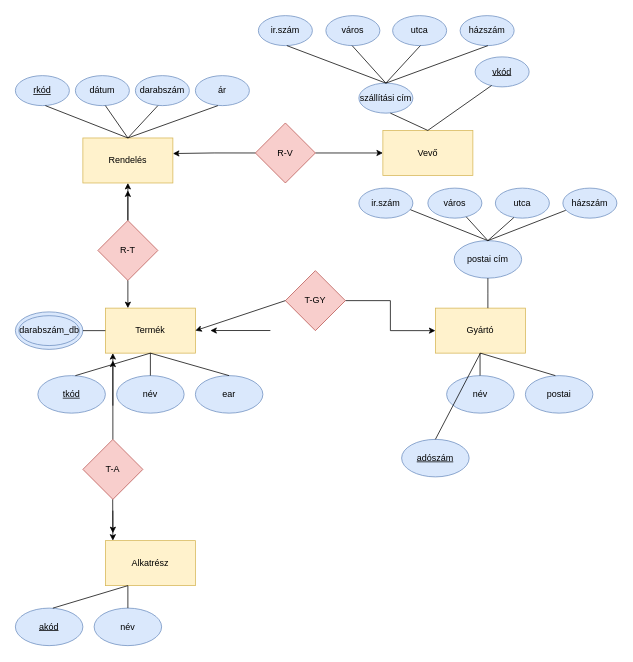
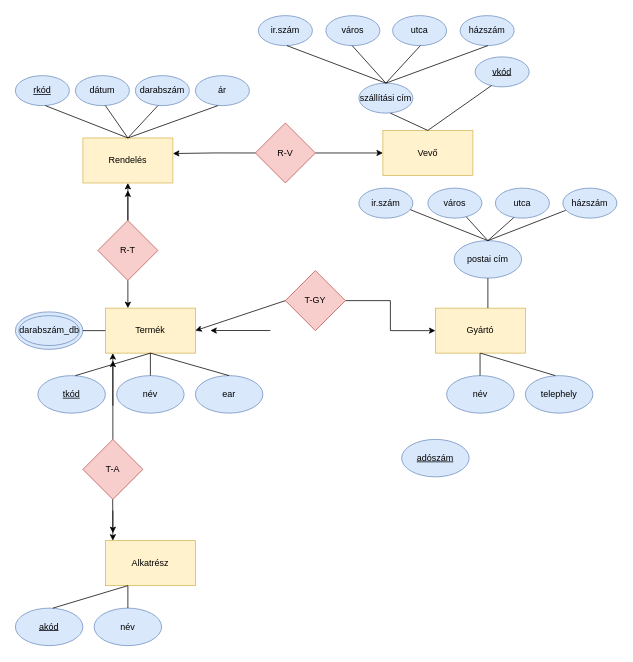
  <mxCell id="0" />
  <mxCell id="1" parent="0" />
  <mxCell id="2" value="Termék" style="rounded=0;whiteSpace=wrap;html=1;fillColor=#fff2cc;strokeColor=#d6b656;" parent="1" vertex="1"><mxGeometry x="140" y="410" width="120" height="60" as="geometry" /></mxCell>
  <mxCell id="3" value="" style="edgeStyle=orthogonalEdgeStyle;rounded=0;orthogonalLoop=1;jettySize=auto;html=1;entryX=0;entryY=0.5;entryDx=0;entryDy=0;" parent="1" source="4" target="5" edge="1"><mxGeometry relative="1" as="geometry"><mxPoint x="540" y="440" as="targetPoint" /></mxGeometry></mxCell>
  <mxCell id="4" value="T-GY" style="rhombus;whiteSpace=wrap;html=1;fillColor=#f8cecc;strokeColor=#b85450;" parent="1" vertex="1"><mxGeometry x="380" y="360" width="80" height="80" as="geometry" /></mxCell>
  <mxCell id="5" value="Gyártó" style="rounded=0;whiteSpace=wrap;html=1;fillColor=#fff2cc;strokeColor=#d6b656;" parent="1" vertex="1"><mxGeometry x="580" y="410" width="120" height="60" as="geometry" /></mxCell>
  <mxCell id="6" value="" style="endArrow=classic;html=1;rounded=0;entryX=1;entryY=0.5;entryDx=0;entryDy=0;exitX=0;exitY=0.5;exitDx=0;exitDy=0;" parent="1" source="4" target="2" edge="1"><mxGeometry width="50" height="50" relative="1" as="geometry"><mxPoint x="370" y="440" as="sourcePoint" /><mxPoint x="420" y="390" as="targetPoint" /></mxGeometry></mxCell>
  <mxCell id="7" value="" style="endArrow=classic;html=1;rounded=0;" parent="1" edge="1"><mxGeometry width="50" height="50" relative="1" as="geometry"><mxPoint x="360" y="439.86" as="sourcePoint" /><mxPoint x="280" y="439.86" as="targetPoint" /></mxGeometry></mxCell>
  <mxCell id="8" value="név" style="ellipse;whiteSpace=wrap;html=1;fillColor=#dae8fc;strokeColor=#6c8ebf;" parent="1" vertex="1"><mxGeometry x="155" y="500" width="90" height="50" as="geometry" /></mxCell>
  <mxCell id="9" value="ear" style="ellipse;whiteSpace=wrap;html=1;fillColor=#dae8fc;strokeColor=#6c8ebf;" parent="1" vertex="1"><mxGeometry x="260" y="500" width="90" height="50" as="geometry" /></mxCell>
  <mxCell id="10" value="&lt;u&gt;tkód&lt;/u&gt;" style="ellipse;whiteSpace=wrap;html=1;fillColor=#dae8fc;strokeColor=#6c8ebf;" parent="1" vertex="1"><mxGeometry x="50" y="500" width="90" height="50" as="geometry" /></mxCell>
  <mxCell id="11" value="név" style="ellipse;whiteSpace=wrap;html=1;fillColor=#dae8fc;strokeColor=#6c8ebf;" parent="1" vertex="1"><mxGeometry x="595" y="500" width="90" height="50" as="geometry" /></mxCell>
- <mxCell id="12" value="postai" style="ellipse;whiteSpace=wrap;html=1;fillColor=#dae8fc;strokeColor=#6c8ebf;" parent="1" vertex="1"><mxGeometry x="700" y="500" width="90" height="50" as="geometry" /></mxCell>
+ <mxCell id="12" value="telephely" style="ellipse;whiteSpace=wrap;html=1;fillColor=#dae8fc;strokeColor=#6c8ebf;" parent="1" vertex="1"><mxGeometry x="700" y="500" width="90" height="50" as="geometry" /></mxCell>
  <mxCell id="13" value="&lt;u&gt;adószám&lt;/u&gt;" style="ellipse;whiteSpace=wrap;html=1;fillColor=#dae8fc;strokeColor=#6c8ebf;" parent="1" vertex="1"><mxGeometry x="535" y="585" width="90" height="50" as="geometry" /></mxCell>
  <mxCell id="14" value="" style="endArrow=none;html=1;rounded=0;" parent="1" edge="1"><mxGeometry width="50" height="50" relative="1" as="geometry"><mxPoint x="100" y="500" as="sourcePoint" /><mxPoint x="200" y="470" as="targetPoint" /></mxGeometry></mxCell>
  <mxCell id="15" value="" style="endArrow=none;html=1;rounded=0;" parent="1" edge="1"><mxGeometry width="50" height="50" relative="1" as="geometry"><mxPoint x="200" y="500" as="sourcePoint" /><mxPoint x="200" y="470" as="targetPoint" /></mxGeometry></mxCell>
  <mxCell id="16" value="" style="endArrow=none;html=1;rounded=0;exitX=0.5;exitY=0;exitDx=0;exitDy=0;" parent="1" source="9" edge="1"><mxGeometry width="50" height="50" relative="1" as="geometry"><mxPoint x="340" y="500" as="sourcePoint" /><mxPoint x="200" y="470" as="targetPoint" /></mxGeometry></mxCell>
- <mxCell id="17" value="" style="endArrow=none;html=1;rounded=0;entryX=0.5;entryY=1;entryDx=0;entryDy=0;exitX=0.5;exitY=0;exitDx=0;exitDy=0;" parent="1" source="13" target="5" edge="1"><mxGeometry width="50" height="50" relative="1" as="geometry"><mxPoint x="500" y="500" as="sourcePoint" /><mxPoint x="550" y="450" as="targetPoint" /></mxGeometry></mxCell>
  <mxCell id="18" value="" style="endArrow=none;html=1;rounded=0;" parent="1" edge="1"><mxGeometry width="50" height="50" relative="1" as="geometry"><mxPoint x="639.57" y="500" as="sourcePoint" /><mxPoint x="639.57" y="470" as="targetPoint" /></mxGeometry></mxCell>
  <mxCell id="19" value="" style="endArrow=none;html=1;rounded=0;" parent="1" edge="1"><mxGeometry width="50" height="50" relative="1" as="geometry"><mxPoint x="740" y="500" as="sourcePoint" /><mxPoint x="640" y="470" as="targetPoint" /></mxGeometry></mxCell>
  <mxCell id="20" value="postai cím" style="ellipse;whiteSpace=wrap;html=1;fillColor=#dae8fc;strokeColor=#6c8ebf;" parent="1" vertex="1"><mxGeometry x="605" y="320" width="90" height="50" as="geometry" /></mxCell>
  <mxCell id="21" style="edgeStyle=orthogonalEdgeStyle;rounded=0;orthogonalLoop=1;jettySize=auto;html=1;exitX=0.5;exitY=1;exitDx=0;exitDy=0;strokeColor=default;endArrow=none;endFill=0;" parent="1" source="20" edge="1"><mxGeometry relative="1" as="geometry"><mxPoint x="650" y="410" as="targetPoint" /></mxGeometry></mxCell>
  <mxCell id="22" value="város" style="ellipse;whiteSpace=wrap;html=1;fillColor=#dae8fc;strokeColor=#6c8ebf;" parent="1" vertex="1"><mxGeometry x="570" y="250" width="72" height="40" as="geometry" /></mxCell>
  <mxCell id="23" value="utca" style="ellipse;whiteSpace=wrap;html=1;fillColor=#dae8fc;strokeColor=#6c8ebf;" parent="1" vertex="1"><mxGeometry x="660" y="250" width="72" height="40" as="geometry" /></mxCell>
  <mxCell id="24" value="házszám" style="ellipse;whiteSpace=wrap;html=1;fillColor=#dae8fc;strokeColor=#6c8ebf;" parent="1" vertex="1"><mxGeometry x="750" y="250" width="72" height="40" as="geometry" /></mxCell>
  <mxCell id="25" value="" style="endArrow=none;html=1;rounded=0;entryX=0.343;entryY=0.979;entryDx=0;entryDy=0;entryPerimeter=0;exitX=0.5;exitY=0;exitDx=0;exitDy=0;" parent="1" source="20" target="23" edge="1"><mxGeometry width="50" height="50" relative="1" as="geometry"><mxPoint x="660" y="320" as="sourcePoint" /><mxPoint x="710" y="270" as="targetPoint" /></mxGeometry></mxCell>
  <mxCell id="26" value="ir.szám" style="ellipse;whiteSpace=wrap;html=1;fillColor=#dae8fc;strokeColor=#6c8ebf;" parent="1" vertex="1"><mxGeometry x="478" y="250" width="72" height="40" as="geometry" /></mxCell>
  <mxCell id="27" value="" style="endArrow=none;html=1;rounded=0;entryX=0.71;entryY=0.956;entryDx=0;entryDy=0;entryPerimeter=0;" parent="1" target="22" edge="1"><mxGeometry width="50" height="50" relative="1" as="geometry"><mxPoint x="650" y="320" as="sourcePoint" /><mxPoint x="690" y="270" as="targetPoint" /></mxGeometry></mxCell>
  <mxCell id="28" value="" style="endArrow=none;html=1;rounded=0;entryX=0.954;entryY=0.72;entryDx=0;entryDy=0;entryPerimeter=0;exitX=0.5;exitY=0;exitDx=0;exitDy=0;" parent="1" source="20" target="26" edge="1"><mxGeometry width="50" height="50" relative="1" as="geometry"><mxPoint x="605" y="340" as="sourcePoint" /><mxPoint x="655" y="290" as="targetPoint" /></mxGeometry></mxCell>
  <mxCell id="29" value="" style="endArrow=none;html=1;rounded=0;entryX=0.053;entryY=0.74;entryDx=0;entryDy=0;entryPerimeter=0;exitX=0.5;exitY=0;exitDx=0;exitDy=0;" parent="1" source="20" target="24" edge="1"><mxGeometry width="50" height="50" relative="1" as="geometry"><mxPoint x="695" y="345" as="sourcePoint" /><mxPoint x="745" y="295" as="targetPoint" /></mxGeometry></mxCell>
  <mxCell id="30" value="Alkatrész" style="rounded=0;whiteSpace=wrap;html=1;fillColor=#fff2cc;strokeColor=#d6b656;" parent="1" vertex="1"><mxGeometry x="140" y="720" width="120" height="60" as="geometry" /></mxCell>
  <mxCell id="31" value="T-A" style="rhombus;whiteSpace=wrap;html=1;fillColor=#f8cecc;strokeColor=#b85450;" parent="1" vertex="1"><mxGeometry x="110" y="585" width="80" height="80" as="geometry" /></mxCell>
  <mxCell id="32" value="" style="endArrow=classic;html=1;rounded=0;exitX=0.5;exitY=0;exitDx=0;exitDy=0;entryX=0.083;entryY=1;entryDx=0;entryDy=0;entryPerimeter=0;" parent="1" source="31" target="2" edge="1"><mxGeometry width="50" height="50" relative="1" as="geometry"><mxPoint x="152.2" y="578.35" as="sourcePoint" /><mxPoint x="150" y="472" as="targetPoint" /></mxGeometry></mxCell>
  <mxCell id="33" value="" style="endArrow=classic;html=1;rounded=0;" parent="1" edge="1"><mxGeometry width="50" height="50" relative="1" as="geometry"><mxPoint x="150" y="540" as="sourcePoint" /><mxPoint x="150" y="480" as="targetPoint" /></mxGeometry></mxCell>
  <mxCell id="34" value="" style="endArrow=classic;html=1;rounded=0;" parent="1" edge="1"><mxGeometry width="50" height="50" relative="1" as="geometry"><mxPoint x="149.75" y="665" as="sourcePoint" /><mxPoint x="150" y="720" as="targetPoint" /></mxGeometry></mxCell>
  <mxCell id="35" value="" style="endArrow=classic;html=1;rounded=0;" parent="1" edge="1"><mxGeometry width="50" height="50" relative="1" as="geometry"><mxPoint x="150" y="680" as="sourcePoint" /><mxPoint x="150" y="710" as="targetPoint" /></mxGeometry></mxCell>
  <mxCell id="36" value="név" style="ellipse;whiteSpace=wrap;html=1;fillColor=#dae8fc;strokeColor=#6c8ebf;" parent="1" vertex="1"><mxGeometry x="125" y="810" width="90" height="50" as="geometry" /></mxCell>
  <mxCell id="37" value="&lt;u&gt;akód&lt;/u&gt;" style="ellipse;whiteSpace=wrap;html=1;fillColor=#dae8fc;strokeColor=#6c8ebf;" parent="1" vertex="1"><mxGeometry y="810" width="90" height="50" as="geometry" x="20" /></mxCell>
  <mxCell id="38" value="" style="endArrow=none;html=1;rounded=0;" parent="1" edge="1"><mxGeometry width="50" height="50" relative="1" as="geometry"><mxPoint x="70" y="810" as="sourcePoint" /><mxPoint x="170" y="780" as="targetPoint" /></mxGeometry></mxCell>
  <mxCell id="39" value="" style="endArrow=none;html=1;rounded=0;" parent="1" edge="1"><mxGeometry width="50" height="50" relative="1" as="geometry"><mxPoint x="170" y="810" as="sourcePoint" /><mxPoint x="170" y="780" as="targetPoint" /></mxGeometry></mxCell>
  <mxCell id="40" value="" style="ellipse;whiteSpace=wrap;html=1;fillColor=#dae8fc;strokeColor=#6c8ebf;" parent="1" vertex="1"><mxGeometry y="415" width="90" height="50" as="geometry" x="20" /></mxCell>
  <mxCell id="41" value="darabszám_db" style="ellipse;whiteSpace=wrap;html=1;fillColor=#dae8fc;strokeColor=#6c8ebf;" parent="1" vertex="1"><mxGeometry x="24.57" y="420.08" width="80.86" height="39.84" as="geometry" /></mxCell>
  <mxCell id="42" value="" style="endArrow=none;html=1;rounded=0;entryX=0;entryY=0.5;entryDx=0;entryDy=0;" parent="1" target="2" edge="1"><mxGeometry width="50" height="50" relative="1" as="geometry"><mxPoint x="110" y="440" as="sourcePoint" /><mxPoint x="160" y="390" as="targetPoint" /></mxGeometry></mxCell>
  <mxCell id="43" style="edgeStyle=orthogonalEdgeStyle;rounded=0;orthogonalLoop=1;jettySize=auto;html=1;exitX=0.5;exitY=0;exitDx=0;exitDy=0;entryX=0.5;entryY=1;entryDx=0;entryDy=0;" edge="1" parent="1" source="44" target="46"><mxGeometry relative="1" as="geometry" /></mxCell>
  <mxCell id="44" value="R-T" style="rhombus;whiteSpace=wrap;html=1;fillColor=#f8cecc;strokeColor=#b85450;" vertex="1" parent="1"><mxGeometry x="130" y="293.14" width="80" height="80" as="geometry" /></mxCell>
  <mxCell id="45" style="edgeStyle=orthogonalEdgeStyle;rounded=0;orthogonalLoop=1;jettySize=auto;html=1;exitX=0.5;exitY=1;exitDx=0;exitDy=0;" edge="1" parent="1" source="44"><mxGeometry relative="1" as="geometry"><mxPoint x="170" y="410" as="targetPoint" /></mxGeometry></mxCell>
  <mxCell id="46" value="Rendelés" style="rounded=0;whiteSpace=wrap;html=1;fillColor=#fff2cc;strokeColor=#d6b656;" vertex="1" parent="1"><mxGeometry x="110" y="183.14" width="120" height="60" as="geometry" /></mxCell>
  <mxCell id="47" value="" style="endArrow=classic;html=1;rounded=0;" edge="1" parent="1"><mxGeometry width="50" height="50" relative="1" as="geometry"><mxPoint x="170" y="293.14" as="sourcePoint" /><mxPoint x="170" y="253.14" as="targetPoint" /></mxGeometry></mxCell>
  <mxCell id="48" value="&lt;u&gt;rkód&lt;/u&gt;" style="ellipse;whiteSpace=wrap;html=1;fillColor=#dae8fc;strokeColor=#6c8ebf;" vertex="1" parent="1"><mxGeometry y="100" width="72" height="40" as="geometry" x="20" /></mxCell>
  <mxCell id="49" value="dátum" style="ellipse;whiteSpace=wrap;html=1;fillColor=#dae8fc;strokeColor=#6c8ebf;" vertex="1" parent="1"><mxGeometry x="100" y="100" width="72" height="40" as="geometry" /></mxCell>
  <mxCell id="50" value="darabszám" style="ellipse;whiteSpace=wrap;html=1;fillColor=#dae8fc;strokeColor=#6c8ebf;" vertex="1" parent="1"><mxGeometry x="180" y="100" width="72" height="40" as="geometry" /></mxCell>
  <mxCell id="51" value="ár" style="ellipse;whiteSpace=wrap;html=1;fillColor=#dae8fc;strokeColor=#6c8ebf;" vertex="1" parent="1"><mxGeometry x="260" y="100" width="72" height="40" as="geometry" /></mxCell>
  <mxCell id="52" value="" style="endArrow=none;html=1;rounded=0;exitX=0.5;exitY=0;exitDx=0;exitDy=0;" edge="1" parent="1" source="46"><mxGeometry width="50" height="50" relative="1" as="geometry"><mxPoint x="10" y="190" as="sourcePoint" /><mxPoint x="60" y="140" as="targetPoint" /></mxGeometry></mxCell>
  <mxCell id="53" value="" style="endArrow=none;html=1;rounded=0;exitX=0.5;exitY=0;exitDx=0;exitDy=0;" edge="1" parent="1" source="46"><mxGeometry width="50" height="50" relative="1" as="geometry"><mxPoint x="90" y="190" as="sourcePoint" /><mxPoint x="140" y="140" as="targetPoint" /></mxGeometry></mxCell>
  <mxCell id="54" value="" style="endArrow=none;html=1;rounded=0;exitX=0.5;exitY=0;exitDx=0;exitDy=0;" edge="1" parent="1" source="46"><mxGeometry width="50" height="50" relative="1" as="geometry"><mxPoint x="160" y="190" as="sourcePoint" /><mxPoint x="210" y="140" as="targetPoint" /></mxGeometry></mxCell>
  <mxCell id="55" value="" style="endArrow=none;html=1;rounded=0;exitX=0.5;exitY=0;exitDx=0;exitDy=0;" edge="1" parent="1" source="46"><mxGeometry width="50" height="50" relative="1" as="geometry"><mxPoint x="240" y="190" as="sourcePoint" /><mxPoint x="290" y="140" as="targetPoint" /></mxGeometry></mxCell>
  <mxCell id="56" style="edgeStyle=orthogonalEdgeStyle;rounded=0;orthogonalLoop=1;jettySize=auto;html=1;exitX=1;exitY=0.5;exitDx=0;exitDy=0;entryX=0;entryY=0.5;entryDx=0;entryDy=0;" edge="1" parent="1" source="57" target="58"><mxGeometry relative="1" as="geometry" /></mxCell>
  <mxCell id="57" value="R-V" style="rhombus;whiteSpace=wrap;html=1;fillColor=#f8cecc;strokeColor=#b85450;" vertex="1" parent="1"><mxGeometry x="340" y="163.14" width="80" height="80" as="geometry" /></mxCell>
  <mxCell id="58" value="Vevő" style="rounded=0;whiteSpace=wrap;html=1;fillColor=#fff2cc;strokeColor=#d6b656;" vertex="1" parent="1"><mxGeometry x="510" y="173.14" width="120" height="60" as="geometry" /></mxCell>
  <mxCell id="59" style="edgeStyle=orthogonalEdgeStyle;rounded=0;orthogonalLoop=1;jettySize=auto;html=1;exitX=0;exitY=0.5;exitDx=0;exitDy=0;entryX=1.001;entryY=0.346;entryDx=0;entryDy=0;entryPerimeter=0;" edge="1" parent="1" source="57" target="46"><mxGeometry relative="1" as="geometry" /></mxCell>
  <mxCell id="60" value="&lt;u&gt;vkód&lt;/u&gt;" style="ellipse;whiteSpace=wrap;html=1;fillColor=#dae8fc;strokeColor=#6c8ebf;" vertex="1" parent="1"><mxGeometry x="633" y="75" width="72" height="40" as="geometry" /></mxCell>
  <mxCell id="61" value="szállítási cím" style="ellipse;whiteSpace=wrap;html=1;fillColor=#dae8fc;strokeColor=#6c8ebf;" vertex="1" parent="1"><mxGeometry x="478" y="110" width="72" height="40" as="geometry" /></mxCell>
  <mxCell id="62" value="" style="endArrow=none;html=1;rounded=0;exitX=0.5;exitY=0;exitDx=0;exitDy=0;" edge="1" parent="1" source="58"><mxGeometry width="50" height="50" relative="1" as="geometry"><mxPoint x="470" y="200" as="sourcePoint" /><mxPoint x="520" y="150" as="targetPoint" /></mxGeometry></mxCell>
  <mxCell id="63" value="" style="endArrow=none;html=1;rounded=0;exitX=0.5;exitY=0;exitDx=0;exitDy=0;entryX=0.306;entryY=0.953;entryDx=0;entryDy=0;entryPerimeter=0;" edge="1" parent="1" target="60"><mxGeometry width="50" height="50" relative="1" as="geometry"><mxPoint x="570" y="173" as="sourcePoint" /><mxPoint x="520" y="150" as="targetPoint" /></mxGeometry></mxCell>
  <mxCell id="64" value="ir.szám" style="ellipse;whiteSpace=wrap;html=1;fillColor=#dae8fc;strokeColor=#6c8ebf;" vertex="1" parent="1"><mxGeometry x="344" y="20" width="72" height="40" as="geometry" /></mxCell>
  <mxCell id="65" value="város" style="ellipse;whiteSpace=wrap;html=1;fillColor=#dae8fc;strokeColor=#6c8ebf;" vertex="1" parent="1"><mxGeometry x="434" y="20" width="72" height="40" as="geometry" /></mxCell>
  <mxCell id="66" value="utca" style="ellipse;whiteSpace=wrap;html=1;fillColor=#dae8fc;strokeColor=#6c8ebf;" vertex="1" parent="1"><mxGeometry x="523" y="20" width="72" height="40" as="geometry" /></mxCell>
  <mxCell id="67" value="házszám" style="ellipse;whiteSpace=wrap;html=1;fillColor=#dae8fc;strokeColor=#6c8ebf;" vertex="1" parent="1"><mxGeometry x="613" y="20" width="72" height="40" as="geometry" /></mxCell>
  <mxCell id="68" value="" style="endArrow=none;html=1;rounded=0;exitX=0.5;exitY=0;exitDx=0;exitDy=0;" edge="1" parent="1" source="61"><mxGeometry width="50" height="50" relative="1" as="geometry"><mxPoint x="332" y="110" as="sourcePoint" /><mxPoint x="382" y="60" as="targetPoint" /></mxGeometry></mxCell>
  <mxCell id="69" value="" style="endArrow=none;html=1;rounded=0;exitX=0.5;exitY=0;exitDx=0;exitDy=0;" edge="1" parent="1" source="61"><mxGeometry width="50" height="50" relative="1" as="geometry"><mxPoint x="601" y="110" as="sourcePoint" /><mxPoint x="469" y="60" as="targetPoint" /></mxGeometry></mxCell>
  <mxCell id="70" value="" style="endArrow=none;html=1;rounded=0;exitX=0.5;exitY=0;exitDx=0;exitDy=0;" edge="1" parent="1" source="61"><mxGeometry width="50" height="50" relative="1" as="geometry"><mxPoint x="605" y="110" as="sourcePoint" /><mxPoint x="560" y="60" as="targetPoint" /></mxGeometry></mxCell>
  <mxCell id="71" value="" style="endArrow=none;html=1;rounded=0;exitX=0.5;exitY=0;exitDx=0;exitDy=0;" edge="1" parent="1" source="61"><mxGeometry width="50" height="50" relative="1" as="geometry"><mxPoint x="695" y="110" as="sourcePoint" /><mxPoint x="650" y="60" as="targetPoint" /></mxGeometry></mxCell>
